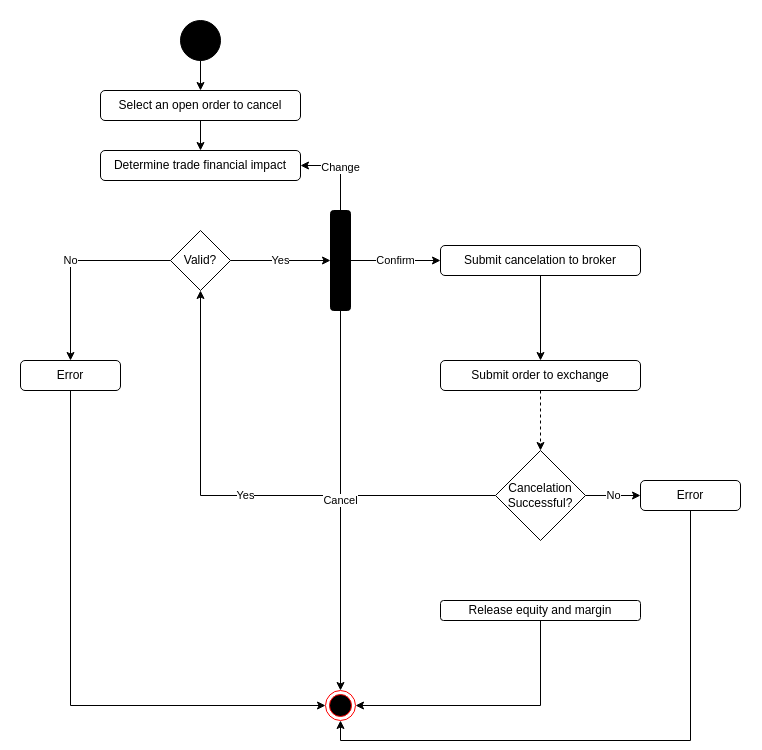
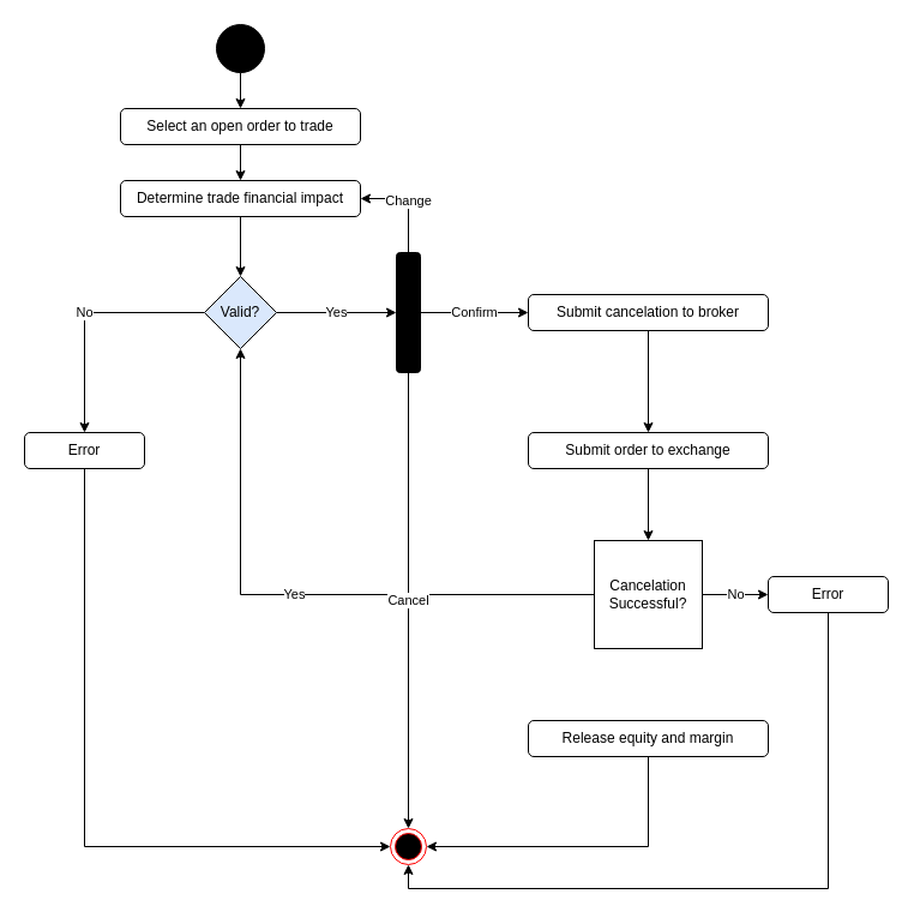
  <mxCell id="0" />
  <mxCell id="1" parent="0" />
  <mxCell id="2" value="" style="edgeStyle=orthogonalEdgeStyle;rounded=0;orthogonalLoop=1;jettySize=auto;html=1;" edge="1" parent="1" source="3" target="5"><mxGeometry relative="1" as="geometry" /></mxCell>
  <mxCell id="3" value="" style="ellipse;whiteSpace=wrap;html=1;aspect=fixed;fillColor=#000000;" vertex="1" parent="1"><mxGeometry x="180" y="20" width="40" height="40" as="geometry" /></mxCell>
  <mxCell id="4" value="" style="edgeStyle=orthogonalEdgeStyle;rounded=0;orthogonalLoop=1;jettySize=auto;html=1;entryX=0.5;entryY=0;entryDx=0;entryDy=0;" edge="1" parent="1" source="5" target="24"><mxGeometry relative="1" as="geometry" /></mxCell>
- <mxCell id="5" value="Select an open order to cancel" style="rounded=1;whiteSpace=wrap;html=1;fillColor=#FFFFFF;" vertex="1" parent="1"><mxGeometry x="100" y="90" width="200" height="30" as="geometry" /></mxCell>
+ <mxCell id="5" value="Select an open order to trade" style="rounded=1;whiteSpace=wrap;html=1;fillColor=#FFFFFF;" vertex="1" parent="1"><mxGeometry x="100" y="90" width="200" height="30" as="geometry" /></mxCell>
  <mxCell id="6" value="No" style="edgeStyle=orthogonalEdgeStyle;rounded=0;orthogonalLoop=1;jettySize=auto;html=1;" edge="1" parent="1" source="7" target="11"><mxGeometry relative="1" as="geometry" /></mxCell>
- <mxCell id="7" value="Valid?" style="rhombus;whiteSpace=wrap;html=1;fillColor=#FFFFFF;" vertex="1" parent="1"><mxGeometry x="170" y="230" width="60" height="60" as="geometry" /></mxCell>
+ <mxCell id="7" value="Valid?" style="rhombus;whiteSpace=wrap;html=1;fillColor=#dae8fc;" vertex="1" parent="1"><mxGeometry x="170" y="230" width="60" height="60" as="geometry" /></mxCell>
  <mxCell id="8" value="" style="edgeStyle=orthogonalEdgeStyle;rounded=0;orthogonalLoop=1;jettySize=auto;html=1;entryX=1;entryY=0.5;entryDx=0;entryDy=0;exitX=0.5;exitY=1;exitDx=0;exitDy=0;" edge="1" parent="1" source="13" target="9"><mxGeometry relative="1" as="geometry"><mxPoint x="540" y="550" as="targetPoint" /></mxGeometry></mxCell>
  <mxCell id="9" value="" style="ellipse;html=1;shape=endState;fillColor=#000000;strokeColor=#ff0000;" vertex="1" parent="1"><mxGeometry x="325" y="690" width="30" height="30" as="geometry" /></mxCell>
  <mxCell id="10" style="edgeStyle=orthogonalEdgeStyle;rounded=0;orthogonalLoop=1;jettySize=auto;html=1;entryX=0;entryY=0.5;entryDx=0;entryDy=0;exitX=0.5;exitY=1;exitDx=0;exitDy=0;" edge="1" parent="1" source="11" target="9"><mxGeometry relative="1" as="geometry"><Array as="points"><mxPoint x="70" y="705" /></Array></mxGeometry></mxCell>
  <mxCell id="11" value="Error" style="rounded=1;whiteSpace=wrap;html=1;fillColor=#FFFFFF;" vertex="1" parent="1"><mxGeometry x="20" y="360" width="100" height="30" as="geometry" /></mxCell>
  <mxCell id="12" value="Yes" style="edgeStyle=orthogonalEdgeStyle;rounded=0;orthogonalLoop=1;jettySize=auto;html=1;entryX=0;entryY=0.5;entryDx=0;entryDy=0;endArrow=classic;endFill=1;exitX=1;exitY=0.5;exitDx=0;exitDy=0;" edge="1" parent="1" source="7" target="28"><mxGeometry relative="1" as="geometry"><mxPoint x="300" y="260" as="targetPoint" /></mxGeometry></mxCell>
- <mxCell id="13" value="Release equity and margin" style="rounded=1;whiteSpace=wrap;html=1;fillColor=#FFFFFF;" vertex="1" parent="1"><mxGeometry x="440" y="600" width="200" height="20" as="geometry" /></mxCell>
+ <mxCell id="13" value="Release equity and margin" style="rounded=1;whiteSpace=wrap;html=1;fillColor=#FFFFFF;" vertex="1" parent="1"><mxGeometry x="440" y="600" width="200" height="30" as="geometry" /></mxCell>
  <mxCell id="14" value="" style="edgeStyle=orthogonalEdgeStyle;rounded=0;orthogonalLoop=1;jettySize=auto;html=1;entryX=0.5;entryY=0;entryDx=0;entryDy=0;" edge="1" parent="1" source="15" target="17"><mxGeometry relative="1" as="geometry"><mxPoint x="540" y="310" as="targetPoint" /></mxGeometry></mxCell>
  <mxCell id="15" value="Submit cancelation to broker" style="rounded=1;whiteSpace=wrap;html=1;fillColor=#FFFFFF;" vertex="1" parent="1"><mxGeometry x="440" y="245" width="200" height="30" as="geometry" /></mxCell>
- <mxCell id="16" style="edgeStyle=orthogonalEdgeStyle;rounded=0;orthogonalLoop=1;jettySize=auto;html=1;entryX=0.5;entryY=0;entryDx=0;entryDy=0;dashed=1;" edge="1" parent="1" source="17" target="20"><mxGeometry relative="1" as="geometry" /></mxCell>
+ <mxCell id="16" style="edgeStyle=orthogonalEdgeStyle;rounded=0;orthogonalLoop=1;jettySize=auto;html=1;entryX=0.5;entryY=0;entryDx=0;entryDy=0;" edge="1" parent="1" source="17" target="20"><mxGeometry relative="1" as="geometry" /></mxCell>
  <mxCell id="17" value="Submit order to exchange" style="rounded=1;whiteSpace=wrap;html=1;fillColor=#FFFFFF;" vertex="1" parent="1"><mxGeometry x="440" y="360" width="200" height="30" as="geometry" /></mxCell>
  <mxCell id="18" value="Yes" style="edgeStyle=orthogonalEdgeStyle;rounded=0;orthogonalLoop=1;jettySize=auto;html=1;" edge="1" parent="1" source="20" target="7"><mxGeometry relative="1" as="geometry" /></mxCell>
  <mxCell id="19" value="No" style="edgeStyle=orthogonalEdgeStyle;rounded=0;orthogonalLoop=1;jettySize=auto;html=1;entryX=0;entryY=0.5;entryDx=0;entryDy=0;" edge="1" parent="1" source="20" target="22"><mxGeometry relative="1" as="geometry" /></mxCell>
- <mxCell id="20" value="&lt;span&gt;Cancelation Successful?&lt;/span&gt;" style="rhombus;whiteSpace=wrap;html=1;" vertex="1" parent="1"><mxGeometry x="495" y="450" width="90" height="90" as="geometry" /></mxCell>
+ <mxCell id="20" value="&lt;span&gt;Cancelation Successful?&lt;/span&gt;" style="whiteSpace=wrap;html=1;rounded=0;" vertex="1" parent="1"><mxGeometry x="495" y="450" width="90" height="90" as="geometry" /></mxCell>
  <mxCell id="21" style="edgeStyle=orthogonalEdgeStyle;rounded=0;orthogonalLoop=1;jettySize=auto;html=1;entryX=0.5;entryY=1;entryDx=0;entryDy=0;exitX=0.5;exitY=1;exitDx=0;exitDy=0;" edge="1" parent="1" source="22" target="9"><mxGeometry relative="1" as="geometry" /></mxCell>
  <mxCell id="22" value="Error" style="rounded=1;whiteSpace=wrap;html=1;fillColor=#FFFFFF;" vertex="1" parent="1"><mxGeometry x="640" y="480" width="100" height="30" as="geometry" /></mxCell>
+ <mxCell id="23" style="edgeStyle=orthogonalEdgeStyle;rounded=0;orthogonalLoop=1;jettySize=auto;html=1;entryX=0.5;entryY=0;entryDx=0;entryDy=0;exitX=0.5;exitY=1;exitDx=0;exitDy=0;" edge="1" parent="1" source="24" target="7"><mxGeometry relative="1" as="geometry"><Array as="points" /></mxGeometry></mxCell>
  <mxCell id="24" value="Determine trade financial impact" style="rounded=1;whiteSpace=wrap;html=1;fillColor=#FFFFFF;" vertex="1" parent="1"><mxGeometry x="100" y="150" width="200" height="30" as="geometry" /></mxCell>
  <mxCell id="25" value="Change" style="edgeStyle=orthogonalEdgeStyle;rounded=0;orthogonalLoop=1;jettySize=auto;html=1;exitX=0.5;exitY=0;exitDx=0;exitDy=0;" edge="1" parent="1" source="28"><mxGeometry relative="1" as="geometry"><mxPoint x="300" y="165" as="targetPoint" /><Array as="points"><mxPoint x="340" y="165" /><mxPoint x="300" y="165" /></Array></mxGeometry></mxCell>
  <mxCell id="26" value="Confirm" style="edgeStyle=orthogonalEdgeStyle;rounded=0;orthogonalLoop=1;jettySize=auto;html=1;entryX=0;entryY=0.5;entryDx=0;entryDy=0;" edge="1" parent="1" source="28" target="15"><mxGeometry relative="1" as="geometry" /></mxCell>
  <mxCell id="27" value="Cancel" style="edgeStyle=orthogonalEdgeStyle;rounded=0;orthogonalLoop=1;jettySize=auto;html=1;entryX=0.5;entryY=0;entryDx=0;entryDy=0;" edge="1" parent="1" source="28" target="9"><mxGeometry relative="1" as="geometry" /></mxCell>
  <mxCell id="28" value="" style="rounded=1;whiteSpace=wrap;html=1;fillColor=#000000;" vertex="1" parent="1"><mxGeometry x="330" y="210" width="20" height="100" as="geometry" /></mxCell>
